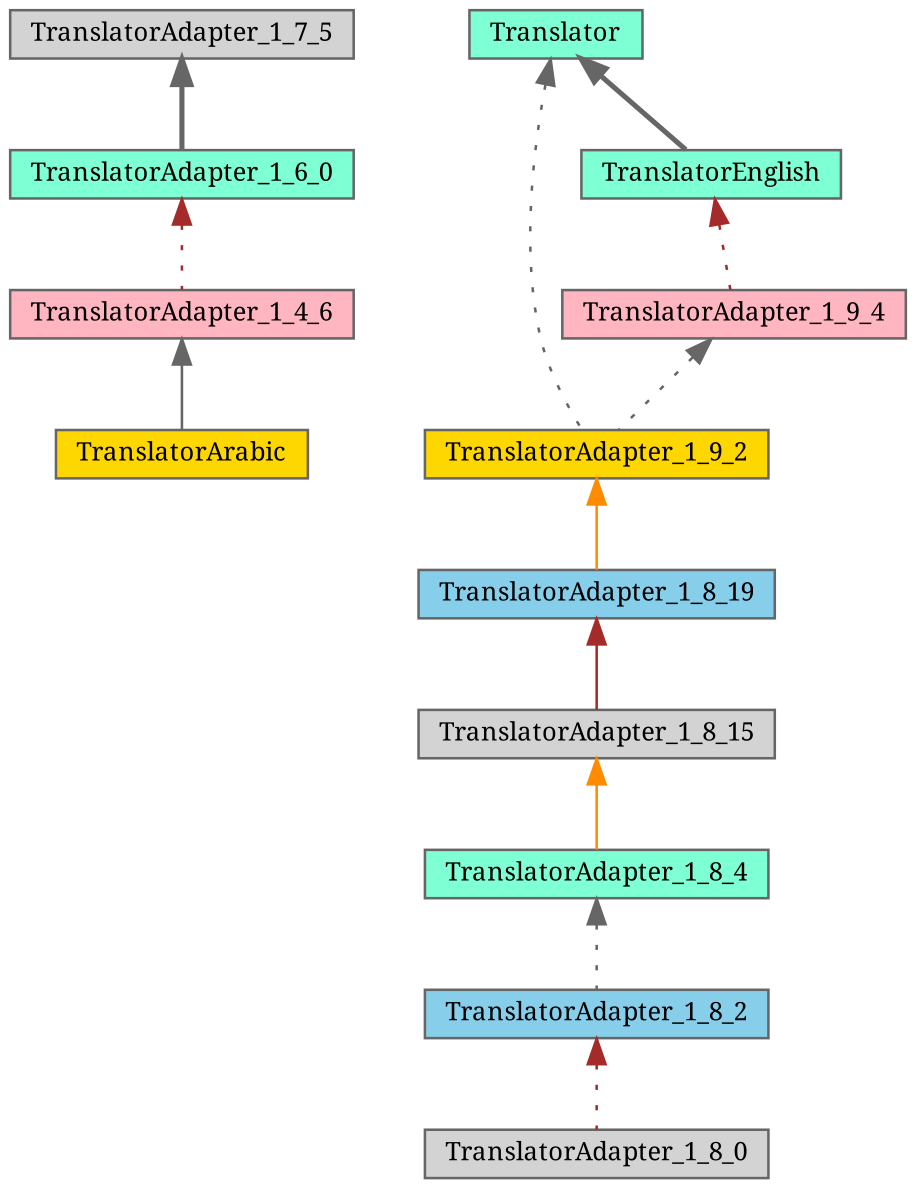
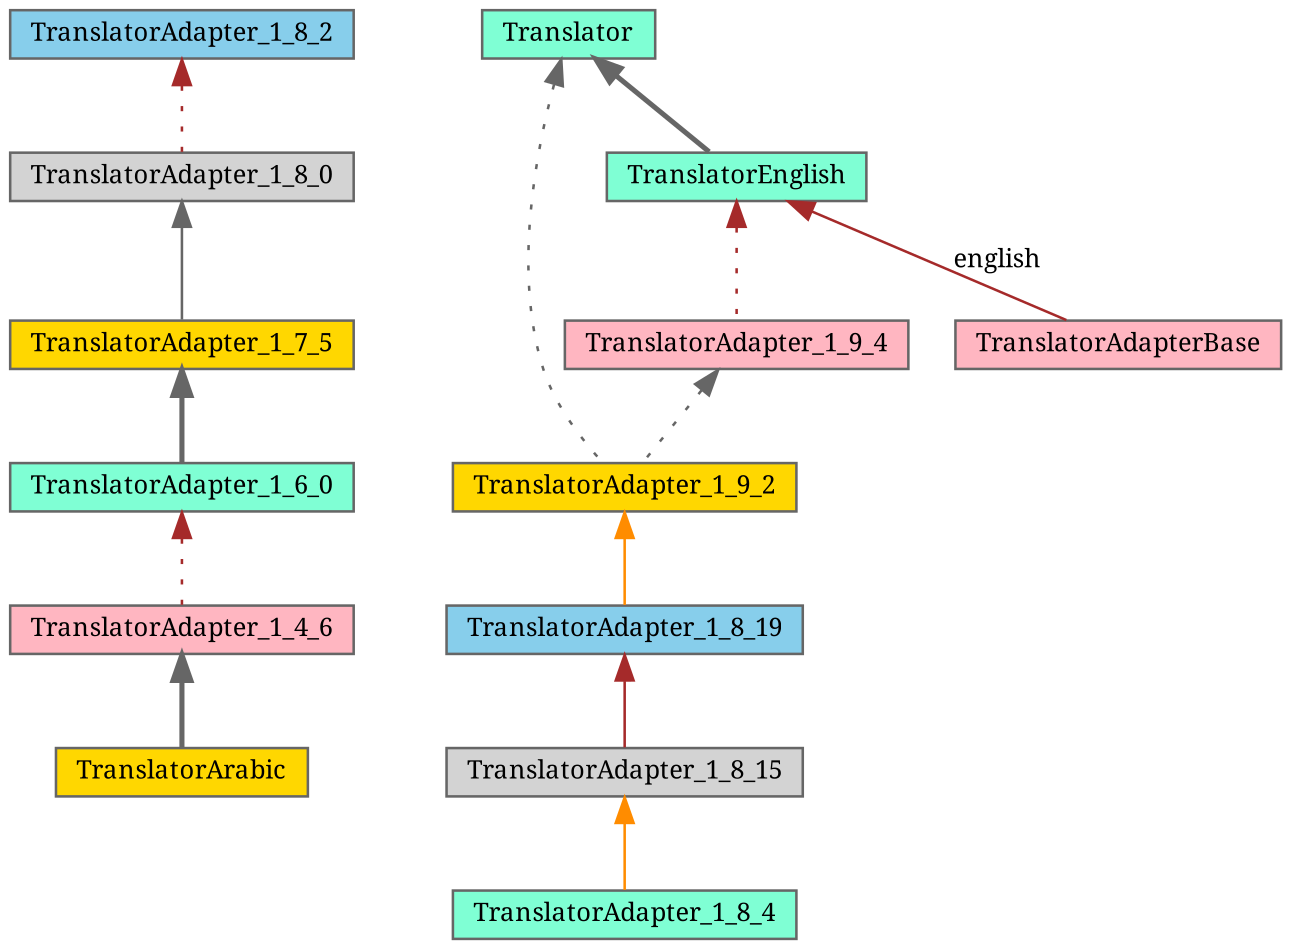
  digraph {
    fontname="Noto Serif"
    node [color=gray40 fillcolor=aquamarine fontname="Noto Serif" fontsize=10 shape=box style=filled]
    edge [color=gray40 dir=back fontname="Noto Serif" fontsize=10 labelfontname=Helvetica labelfontsize=10 style=solid]
    n1 [fillcolor=gold fontcolor=black height=0.2 label=TranslatorArabic width=0.4]
    n2 [fillcolor=lightpink height=0.2 label=TranslatorAdapter_1_4_6 width=0.4]
    n3 [height=0.2 label=TranslatorAdapter_1_6_0 width=0.4]
-   n4 [fillcolor=lightgrey height=0.2 label=TranslatorAdapter_1_7_5 width=0.4]
+   n4 [fillcolor=gold height=0.2 label=TranslatorAdapter_1_7_5 width=0.4]
    n5 [fillcolor=lightgrey height=0.2 label=TranslatorAdapter_1_8_0 width=0.4]
    n6 [fillcolor=skyblue height=0.2 label=TranslatorAdapter_1_8_2 width=0.4]
    n7 [height=0.2 label=TranslatorAdapter_1_8_4 width=0.4]
    n8 [fillcolor=lightgrey height=0.2 label=TranslatorAdapter_1_8_15 width=0.4]
    n9 [fillcolor=skyblue height=0.2 label=TranslatorAdapter_1_8_19 width=0.4]
    n10 [fillcolor=gold height=0.2 label=TranslatorAdapter_1_9_2 width=0.4]
    n11 [fillcolor=lightpink height=0.2 label=TranslatorAdapter_1_9_4 width=0.4]
+   n12 [fillcolor=lightpink height=0.2 label=TranslatorAdapterBase width=0.4]
    n13 [height=0.2 label=Translator width=0.4]
    n14 [height=0.2 label=TranslatorEnglish width=0.4]
-   n2 -> n1
+   n2 -> n1 [style=bold]
    n3 -> n2 [color=brown style=dotted]
    n4 -> n3 [style=bold]
+   n5 -> n4
    n6 -> n5 [color=brown style=dotted]
-   n7 -> n6 [style=dotted]
    n8 -> n7 [color=darkorange]
    n9 -> n8 [color=brown]
    n10 -> n9 [color=darkorange]
    n11 -> n10 [style=dotted]
    n13 -> n10 [style=dotted]
    n13 -> n14 [style=bold]
    n14 -> n11 [color=brown style=dotted]
+   n14 -> n12 [color=brown label=" english"]
  }
